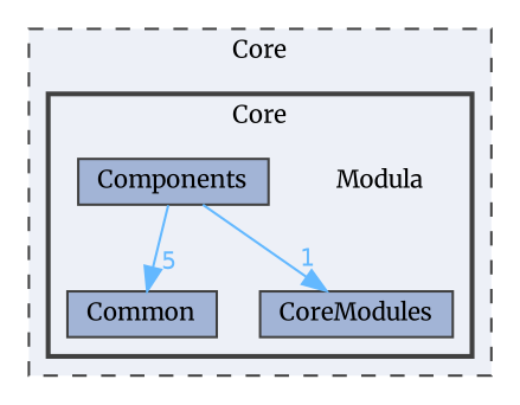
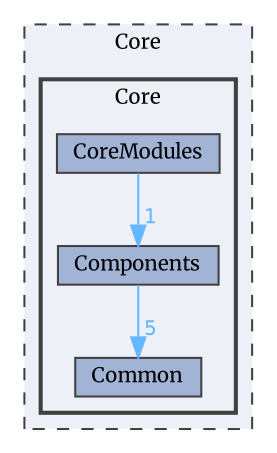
  digraph {
    compound=true
    fontname=Merriweather
    node [fontname=Merriweather fontsize=10 shape=box color=grey25 fillcolor="#a2b4d6" style=filled]
    edge [color=steelblue1 fontcolor=steelblue1 fontname=Merriweather fontsize=10 labeldistance=1.5 labelfontname=Helvetica labelfontsize=10]
-   n1 [height=0.2 label=Modula shape=plaintext width=0.4 color="" fillcolor="" style=""]
    n2 [height=0.2 label=Common width=0.4]
    n3 [height=0.2 label=Components width=0.4]
    n4 [height=0.2 label=CoreModules width=0.4]
    subgraph cluster_1 {
      bgcolor="#edf0f7"
      fontsize=10
      label=Core
      pencolor=grey25
      style="filled,dashed"
      subgraph cluster_2 {
        bgcolor="#edf0f7"
        fontsize=10
        label=Core
        pencolor=grey25
        style="filled,bold"
-       n1
        n2
        n3
        n4
      }
    }
    n3 -> n2 [headlabel=5]
-   n3 -> n4 [headlabel=1]
+   n4 -> n3 [headlabel=1]
  }
